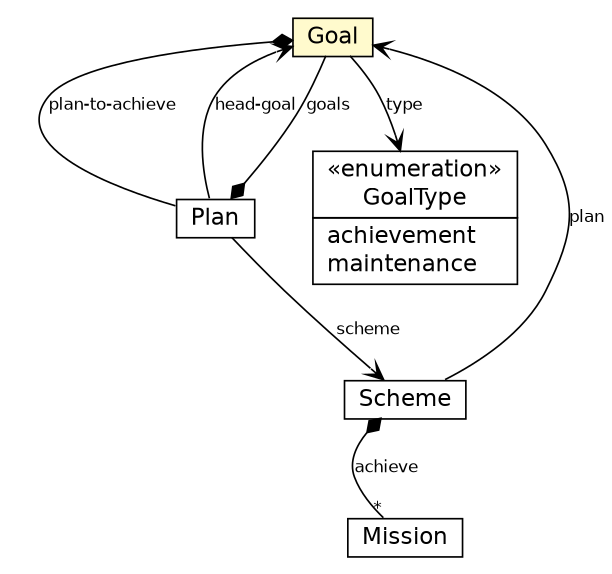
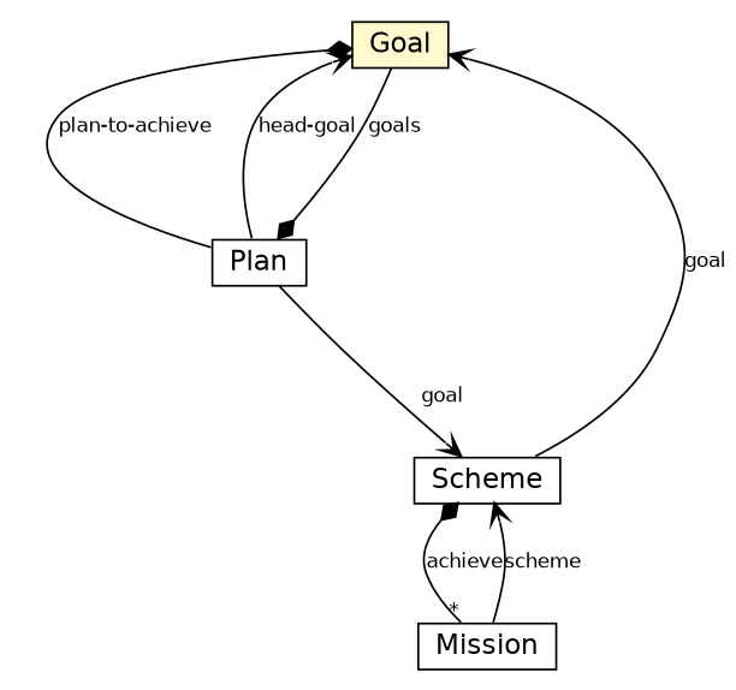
  digraph {
    nodesep=0.25
    ranksep=0.5
    node [fontcolor=black fontname=Helvetica fontsize=14.0 shape=plaintext]
    edge [arrowhead=open color=black fontcolor=black fontname=Helvetica fontsize=10.0 headport=p labelfontname=Helvetica labelfontsize=10 tailport=p]
    n1 [label=<<table title="moise.os.fs.Goal" border="0" cellborder="1" cellspacing="0" cellpadding="2" port="p" bgcolor="lemonChiffon" href="./Goal.html"> 		<tr><td><table border="0" cellspacing="0" cellpadding="1"> <tr><td align="center" balign="center"> Goal </td></tr> 		</table></td></tr> 		</table>>]
    n2 [label=<<table title="moise.os.fs.Plan" border="0" cellborder="1" cellspacing="0" cellpadding="2" port="p" href="./Plan.html"> 		<tr><td><table border="0" cellspacing="0" cellpadding="1"> <tr><td align="center" balign="center"> Plan </td></tr> 		</table></td></tr> 		</table>>]
-   n3 [label=<<table title="moise.os.fs.Goal.GoalType" border="0" cellborder="1" cellspacing="0" cellpadding="2" port="p" href="./Goal.GoalType.html"> 		<tr><td><table border="0" cellspacing="0" cellpadding="1"> <tr><td align="center" balign="center"> &#171;enumeration&#187; </td></tr> <tr><td align="center" balign="center"> GoalType </td></tr> 		</table></td></tr> 		<tr><td><table border="0" cellspacing="0" cellpadding="1"> <tr><td align="left" balign="left"> achievement </td></tr> <tr><td align="left" balign="left"> maintenance </td></tr> 		</table></td></tr> 		</table>>]
    n4 [label=<<table title="moise.os.fs.Scheme" border="0" cellborder="1" cellspacing="0" cellpadding="2" port="p" href="./Scheme.html"> 		<tr><td><table border="0" cellspacing="0" cellpadding="1"> <tr><td align="center" balign="center"> Scheme </td></tr> 		</table></td></tr> 		</table>>]
    n5 [label=<<table title="moise.os.fs.Mission" border="0" cellborder="1" cellspacing="0" cellpadding="2" port="p" href="./Mission.html"> 		<tr><td><table border="0" cellspacing="0" cellpadding="1"> <tr><td align="center" balign="center"> Mission </td></tr> 		</table></td></tr> 		</table>>]
    n1 -> n2 [arrowhead=none arrowtail=diamond dir=both label="plan-to-achieve"]
-   n1 -> n3 [label=type]
    n2 -> n1 [label="head-goal"]
    n2 -> n1 [arrowhead=none arrowtail=diamond dir=both label=goals]
-   n2 -> n4 [label=scheme]
-   n4 -> n1 [label=plan]
+   n2 -> n4 [label=goal]
+   n4 -> n1 [label=goal]
    n4 -> n5 [arrowhead=none arrowtail=diamond dir=both headlabel="*" label=achieve]
+   n5 -> n4 [label=scheme]
  }
